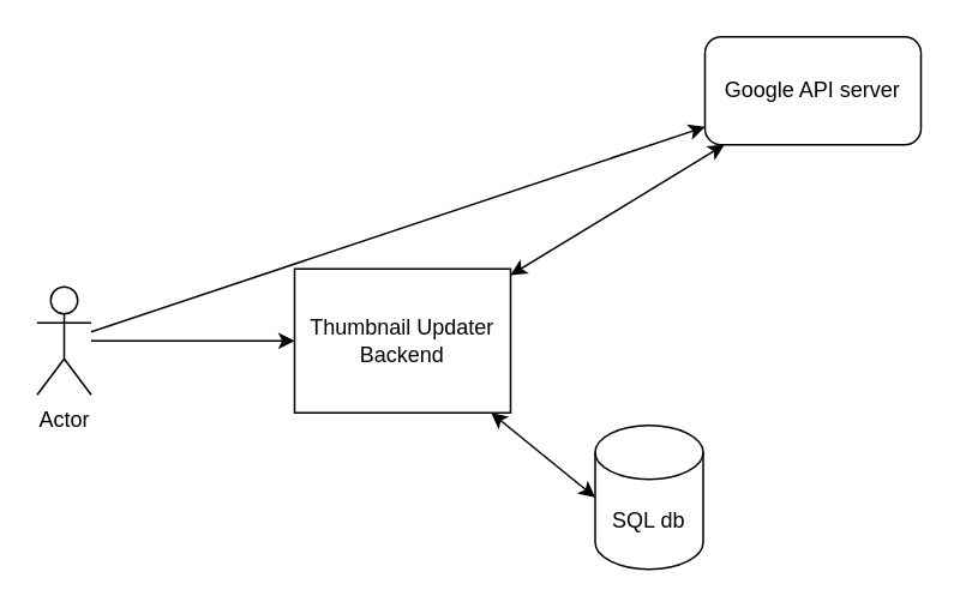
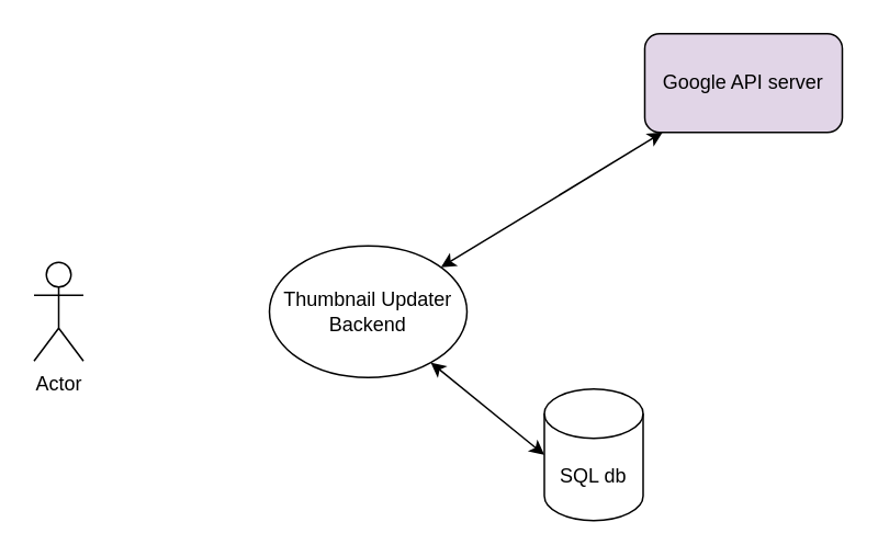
  <mxCell id="0" />
  <mxCell id="1" parent="0" />
- <mxCell id="2" value="Thumbnail Updater Backend" style="whiteSpace=wrap;html=1;rounded=0;" vertex="1" parent="1"><mxGeometry x="163" y="149" width="120" height="80" as="geometry" /></mxCell>
- <mxCell id="3" value="Google API server" style="rounded=1;whiteSpace=wrap;html=1;" vertex="1" parent="1"><mxGeometry x="391" y="20" width="120" height="60" as="geometry" /></mxCell>
+ <mxCell id="2" value="Thumbnail Updater Backend" style="ellipse;whiteSpace=wrap;html=1;" vertex="1" parent="1"><mxGeometry x="163" y="149" width="120" height="80" as="geometry" /></mxCell>
+ <mxCell id="3" value="Google API server" style="rounded=1;whiteSpace=wrap;html=1;fillColor=#e1d5e7;" vertex="1" parent="1"><mxGeometry x="391" y="20" width="120" height="60" as="geometry" /></mxCell>
  <mxCell id="4" value="Actor" style="shape=umlActor;verticalLabelPosition=bottom;verticalAlign=top;html=1;outlineConnect=0;" vertex="1" parent="1"><mxGeometry x="20" y="159" width="30" height="60" as="geometry" /></mxCell>
- <mxCell id="5" value="" style="endArrow=classic;html=1;rounded=0;" edge="1" parent="1" source="4" target="3"><mxGeometry width="50" height="50" relative="1" as="geometry"><mxPoint x="312" y="313" as="sourcePoint" /><mxPoint x="362" y="263" as="targetPoint" /></mxGeometry></mxCell>
- <mxCell id="6" value="" style="endArrow=classic;html=1;rounded=0;" edge="1" parent="1" source="4" target="2"><mxGeometry width="50" height="50" relative="1" as="geometry"><mxPoint x="312" y="313" as="sourcePoint" /><mxPoint x="362" y="263" as="targetPoint" /></mxGeometry></mxCell>
  <mxCell id="7" value="" style="endArrow=classic;startArrow=classic;html=1;rounded=0;" edge="1" parent="1" source="2" target="3"><mxGeometry width="50" height="50" relative="1" as="geometry"><mxPoint x="312" y="313" as="sourcePoint" /><mxPoint x="346" y="257" as="targetPoint" /></mxGeometry></mxCell>
  <mxCell id="8" value="SQL db" style="shape=cylinder3;whiteSpace=wrap;html=1;boundedLbl=1;backgroundOutline=1;size=15;" vertex="1" parent="1"><mxGeometry x="330" y="236" width="60" height="80" as="geometry" /></mxCell>
  <mxCell id="9" value="" style="endArrow=classic;startArrow=classic;html=1;rounded=0;entryX=0;entryY=0.5;entryDx=0;entryDy=0;entryPerimeter=0;" edge="1" parent="1" source="2" target="8"><mxGeometry width="50" height="50" relative="1" as="geometry"><mxPoint x="312" y="313" as="sourcePoint" /><mxPoint x="362" y="263" as="targetPoint" /></mxGeometry></mxCell>
